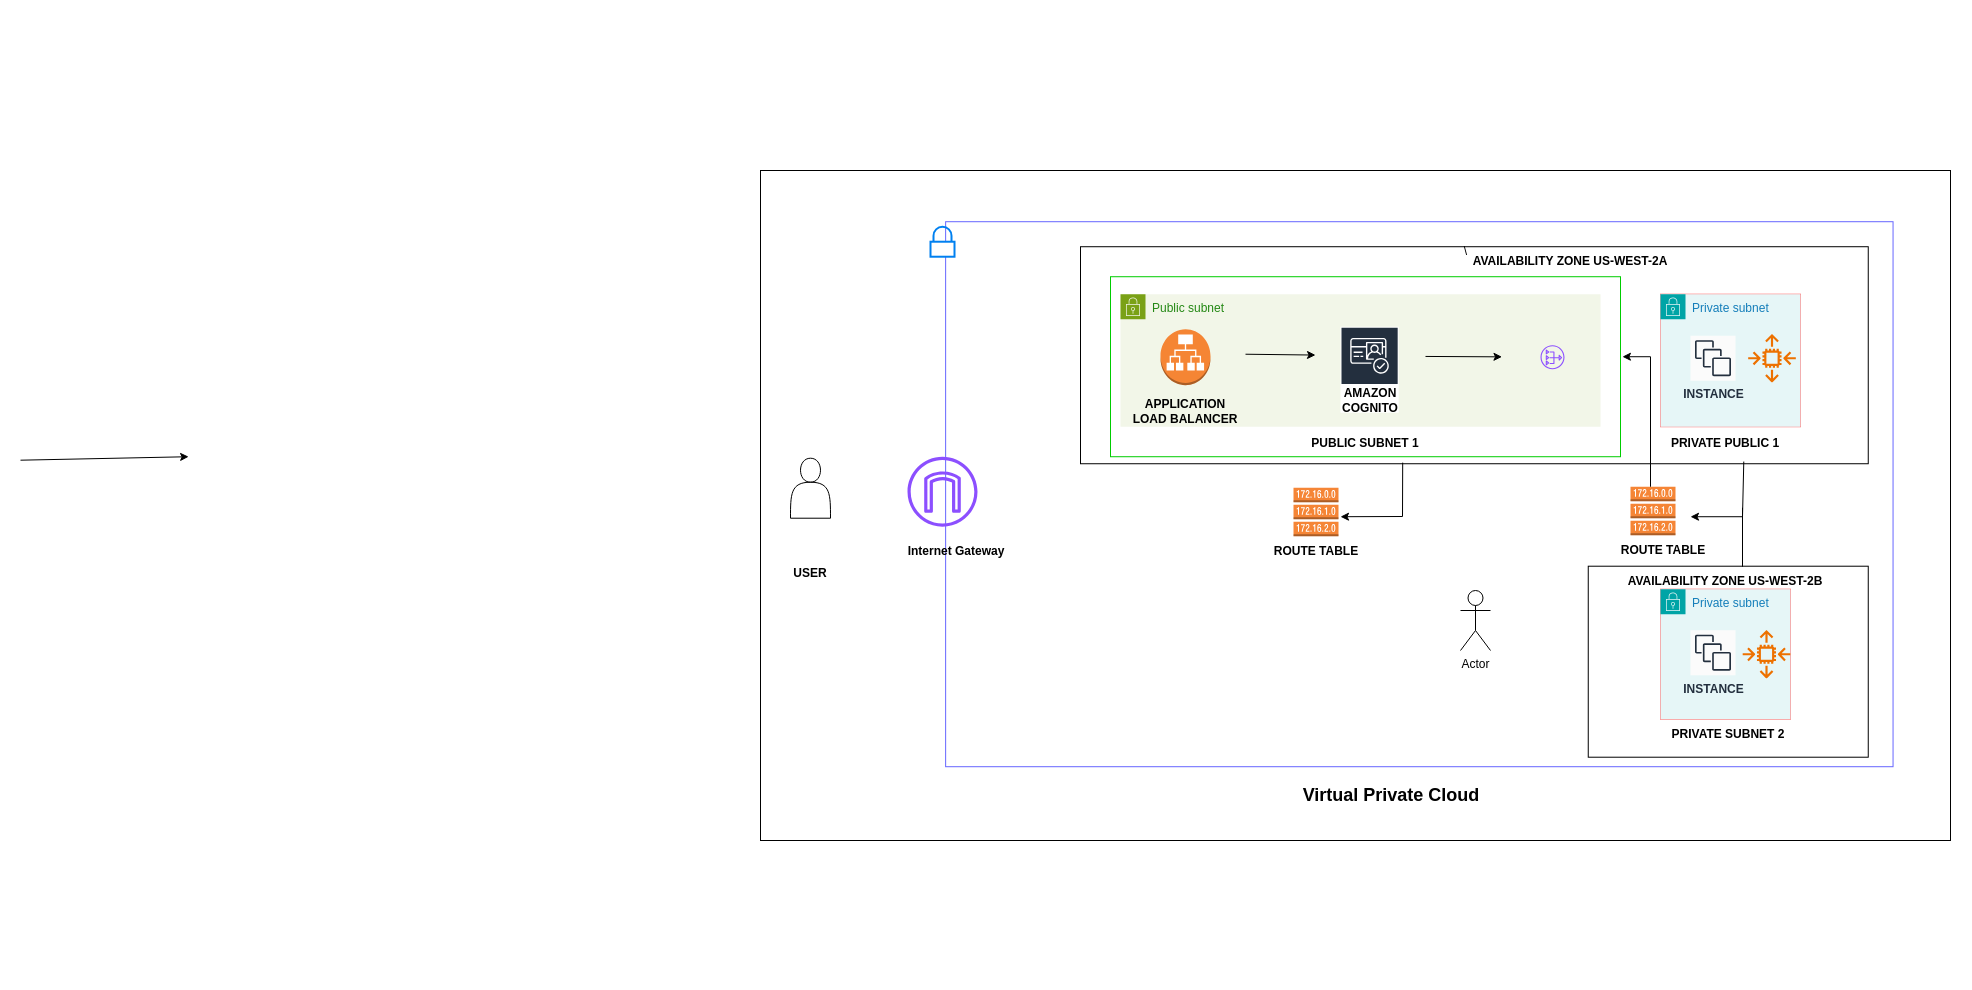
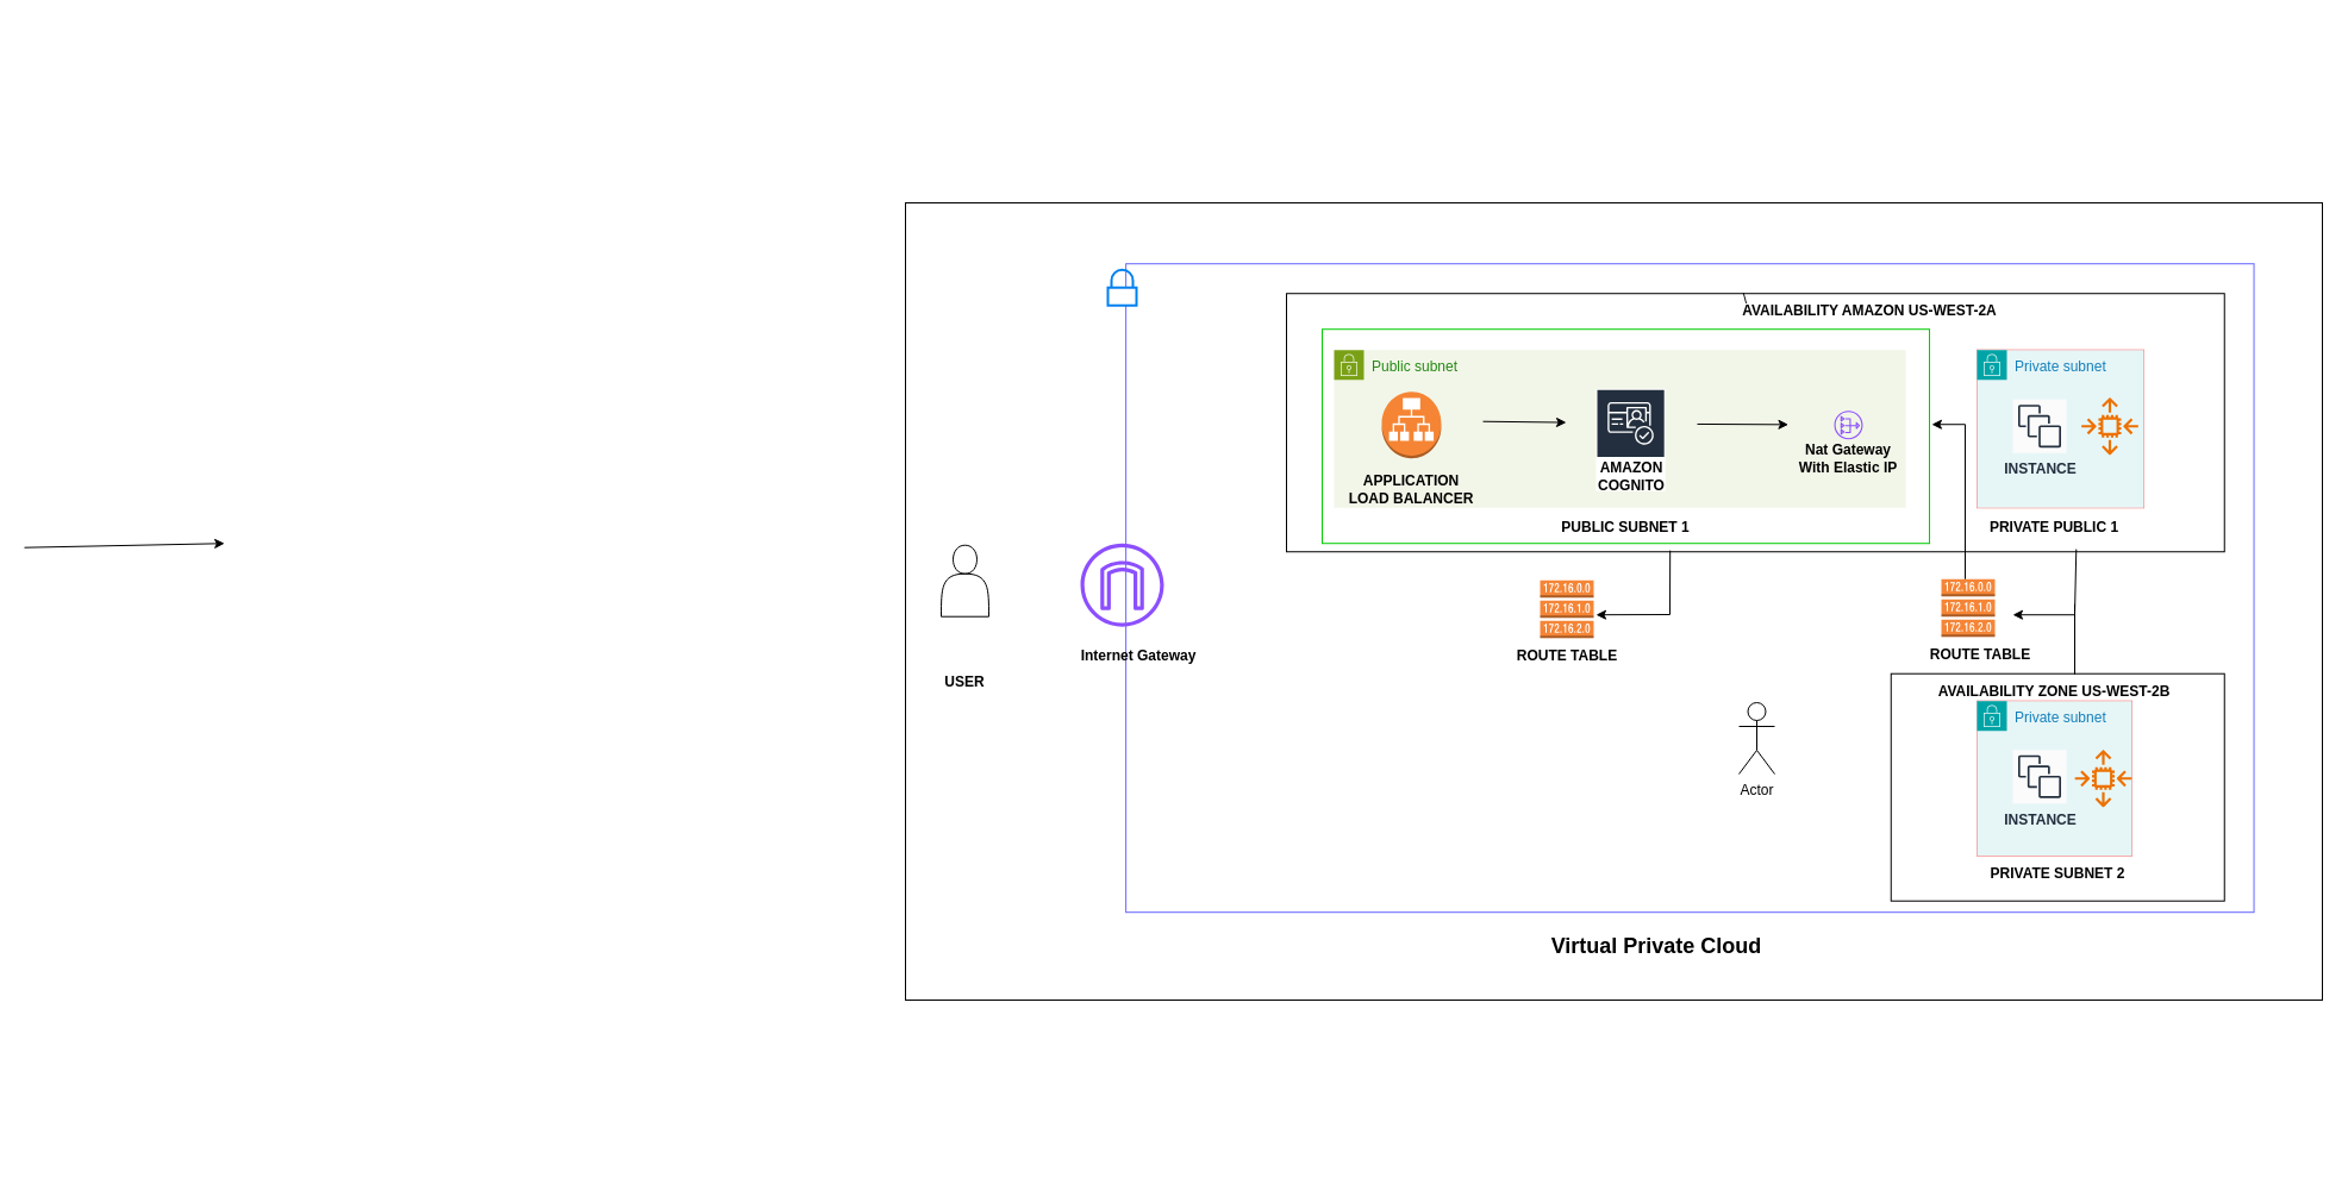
  <mxCell id="0" />
  <mxCell id="1" parent="0" />
  <mxCell id="2" value="" style="rounded=0;whiteSpace=wrap;html=1;" vertex="1" parent="1"><mxGeometry x="760" y="170" width="1190" height="670" as="geometry" /></mxCell>
  <mxCell id="3" value="" style="rounded=0;whiteSpace=wrap;html=1;fillColor=none;" vertex="1" parent="1"><mxGeometry x="1080" y="246.22" width="787.75" height="217.02" as="geometry" /></mxCell>
  <mxCell id="4" value="" style="rounded=0;whiteSpace=wrap;html=1;rotation=90;strokeColor=#6666FF;fillColor=none;" parent="1" vertex="1"><mxGeometry x="1146.34" y="20" width="545" height="947.42" as="geometry" /></mxCell>
  <mxCell id="5" value="" style="rounded=0;whiteSpace=wrap;html=1;strokeColor=#00CC00;" parent="1" vertex="1"><mxGeometry x="1110" y="276.22" width="510" height="180" as="geometry" /></mxCell>
  <mxCell id="6" value="Public subnet" style="points=[[0,0],[0.25,0],[0.5,0],[0.75,0],[1,0],[1,0.25],[1,0.5],[1,0.75],[1,1],[0.75,1],[0.5,1],[0.25,1],[0,1],[0,0.75],[0,0.5],[0,0.25]];outlineConnect=0;gradientColor=none;html=1;whiteSpace=wrap;fontSize=12;fontStyle=0;container=1;pointerEvents=0;collapsible=0;recursiveResize=0;shape=mxgraph.aws4.group;grIcon=mxgraph.aws4.group_security_group;grStroke=0;strokeColor=#7AA116;fillColor=#F2F6E8;verticalAlign=top;align=left;spacingLeft=30;fontColor=#248814;dashed=0;" parent="1" vertex="1"><mxGeometry x="1120" y="293.71" width="480" height="132.51" as="geometry" /></mxCell>
  <mxCell id="7" value="" style="sketch=0;outlineConnect=0;fontColor=#232F3E;gradientColor=none;fillColor=#8C4FFF;strokeColor=none;dashed=0;verticalLabelPosition=bottom;verticalAlign=top;align=center;html=1;fontSize=12;fontStyle=0;aspect=fixed;pointerEvents=1;shape=mxgraph.aws4.nat_gateway;" parent="6" vertex="1"><mxGeometry x="420.0" y="51.01" width="24" height="24" as="geometry" /></mxCell>
+ <mxCell id="8" value="&lt;b&gt;Nat Gateway With Elastic IP&lt;/b&gt;" style="text;html=1;align=center;verticalAlign=middle;whiteSpace=wrap;rounded=0;" parent="6" vertex="1"><mxGeometry x="389" y="76.01" width="86" height="30" as="geometry" /></mxCell>
  <mxCell id="9" value="" style="outlineConnect=0;dashed=0;verticalLabelPosition=bottom;verticalAlign=top;align=center;html=1;shape=mxgraph.aws3.application_load_balancer;fillColor=#F58534;gradientColor=none;" parent="6" vertex="1"><mxGeometry x="40" y="35.01" width="50" height="56" as="geometry" /></mxCell>
  <mxCell id="10" value="" style="endArrow=classic;html=1;rounded=0;entryX=0.493;entryY=1.008;entryDx=0;entryDy=0;entryPerimeter=0;" parent="6" edge="1"><mxGeometry width="50" height="50" relative="1" as="geometry"><mxPoint x="305" y="62.24" as="sourcePoint" /><mxPoint x="381.484" y="62.645" as="targetPoint" /></mxGeometry></mxCell>
  <mxCell id="11" value="" style="sketch=0;outlineConnect=0;fontColor=#232F3E;gradientColor=none;strokeColor=#ffffff;fillColor=#232F3E;dashed=0;verticalLabelPosition=middle;verticalAlign=bottom;align=center;html=1;whiteSpace=wrap;fontSize=10;fontStyle=1;spacing=3;shape=mxgraph.aws4.productIcon;prIcon=mxgraph.aws4.cognito;" parent="6" vertex="1"><mxGeometry x="220" y="32.51" width="58.18" height="86" as="geometry" /></mxCell>
  <mxCell id="12" value="&lt;b&gt;AMAZON COGNITO&lt;/b&gt;" style="text;html=1;align=center;verticalAlign=middle;whiteSpace=wrap;rounded=0;" parent="6" vertex="1"><mxGeometry x="195.0" y="91.01" width="110" height="30" as="geometry" /></mxCell>
  <mxCell id="13" value="" style="endArrow=classic;html=1;rounded=0;" parent="6" edge="1"><mxGeometry width="50" height="50" relative="1" as="geometry"><mxPoint x="125.0" y="60.009" as="sourcePoint" /><mxPoint x="195" y="60.86" as="targetPoint" /></mxGeometry></mxCell>
  <mxCell id="14" value="&lt;b&gt;APPLICATION LOAD BALANCER&lt;/b&gt;" style="text;html=1;align=center;verticalAlign=middle;whiteSpace=wrap;rounded=0;" parent="6" vertex="1"><mxGeometry x="10" y="102.51" width="110" height="30" as="geometry" /></mxCell>
  <mxCell id="15" value="" style="shape=actor;whiteSpace=wrap;html=1;" parent="1" vertex="1"><mxGeometry x="790" y="457.71" width="40" height="60" as="geometry" /></mxCell>
  <mxCell id="16" value="&lt;b&gt;USER&lt;/b&gt;" style="text;html=1;align=center;verticalAlign=middle;whiteSpace=wrap;rounded=0;" parent="1" vertex="1"><mxGeometry x="780" y="557.71" width="60" height="30" as="geometry" /></mxCell>
  <mxCell id="17" value="&lt;b&gt;PRIVATE SUBNET 2&lt;/b&gt;" style="text;html=1;align=center;verticalAlign=middle;whiteSpace=wrap;rounded=0;" parent="1" vertex="1"><mxGeometry x="1662.75" y="718.71" width="130" height="30" as="geometry" /></mxCell>
  <mxCell id="18" value="&lt;b&gt;PRIVATE PUBLIC 1&lt;/b&gt;" style="text;html=1;align=center;verticalAlign=middle;whiteSpace=wrap;rounded=0;" parent="1" vertex="1"><mxGeometry x="1660" y="427.71" width="130" height="30" as="geometry" /></mxCell>
  <mxCell id="19" value="&lt;b&gt;ROUTE TABLE&lt;/b&gt;" style="text;html=1;align=center;verticalAlign=middle;whiteSpace=wrap;rounded=0;" parent="1" vertex="1"><mxGeometry x="1260.5" y="535.71" width="110" height="30" as="geometry" /></mxCell>
  <mxCell id="20" value="" style="rounded=0;whiteSpace=wrap;html=1;strokeColor=#FF6666;fillColor=#FBFBFB;" parent="1" vertex="1"><mxGeometry x="1660" y="588.71" width="130" height="130" as="geometry" /></mxCell>
  <mxCell id="21" value="Private subnet" style="points=[[0,0],[0.25,0],[0.5,0],[0.75,0],[1,0],[1,0.25],[1,0.5],[1,0.75],[1,1],[0.75,1],[0.5,1],[0.25,1],[0,1],[0,0.75],[0,0.5],[0,0.25]];outlineConnect=0;gradientColor=none;html=1;whiteSpace=wrap;fontSize=12;fontStyle=0;container=1;pointerEvents=0;collapsible=0;recursiveResize=0;shape=mxgraph.aws4.group;grIcon=mxgraph.aws4.group_security_group;grStroke=0;strokeColor=#00A4A6;fillColor=#E6F6F7;verticalAlign=top;align=left;spacingLeft=30;fontColor=#147EBA;dashed=0;" parent="1" vertex="1"><mxGeometry x="1660" y="588.71" width="130" height="130" as="geometry" /></mxCell>
  <mxCell id="22" value="" style="sketch=0;outlineConnect=0;fontColor=#232F3E;gradientColor=none;fillColor=#ED7100;strokeColor=none;dashed=0;verticalLabelPosition=bottom;verticalAlign=top;align=center;html=1;fontSize=12;fontStyle=0;aspect=fixed;pointerEvents=1;shape=mxgraph.aws4.auto_scaling2;" parent="21" vertex="1"><mxGeometry x="82" y="41.01" width="48" height="48" as="geometry" /></mxCell>
  <mxCell id="23" value="&lt;b&gt;INSTANCE&lt;/b&gt;" style="sketch=0;outlineConnect=0;fontColor=#232F3E;gradientColor=none;strokeColor=#232F3E;fillColor=#FBFBFB;dashed=0;verticalLabelPosition=bottom;verticalAlign=top;align=center;html=1;fontSize=12;fontStyle=0;aspect=fixed;shape=mxgraph.aws4.resourceIcon;resIcon=mxgraph.aws4.instances;" parent="21" vertex="1"><mxGeometry x="30" y="41.01" width="45" height="45" as="geometry" /></mxCell>
  <mxCell id="24" value="" style="rounded=0;whiteSpace=wrap;html=1;strokeColor=#FF6666;fillColor=#FBFBFB;" parent="1" vertex="1"><mxGeometry x="1660" y="293.71" width="140" height="132.51" as="geometry" /></mxCell>
  <mxCell id="25" value="Private subnet" style="points=[[0,0],[0.25,0],[0.5,0],[0.75,0],[1,0],[1,0.25],[1,0.5],[1,0.75],[1,1],[0.75,1],[0.5,1],[0.25,1],[0,1],[0,0.75],[0,0.5],[0,0.25]];outlineConnect=0;gradientColor=none;html=1;whiteSpace=wrap;fontSize=12;fontStyle=0;container=1;pointerEvents=0;collapsible=0;recursiveResize=0;shape=mxgraph.aws4.group;grIcon=mxgraph.aws4.group_security_group;grStroke=0;strokeColor=#00A4A6;fillColor=#E6F6F7;verticalAlign=top;align=left;spacingLeft=30;fontColor=#147EBA;dashed=0;" parent="1" vertex="1"><mxGeometry x="1660" y="293.71" width="140" height="132.51" as="geometry" /></mxCell>
  <mxCell id="26" value="" style="sketch=0;outlineConnect=0;fontColor=#232F3E;gradientColor=none;fillColor=#ED7100;strokeColor=none;dashed=0;verticalLabelPosition=bottom;verticalAlign=top;align=center;html=1;fontSize=12;fontStyle=0;aspect=fixed;pointerEvents=1;shape=mxgraph.aws4.auto_scaling2;" parent="25" vertex="1"><mxGeometry x="87.5" y="40" width="48" height="48" as="geometry" /></mxCell>
  <mxCell id="27" value="&lt;b&gt;INSTANCE&lt;/b&gt;" style="sketch=0;outlineConnect=0;fontColor=#232F3E;gradientColor=none;strokeColor=#232F3E;fillColor=#FBFBFB;dashed=0;verticalLabelPosition=bottom;verticalAlign=top;align=center;html=1;fontSize=12;fontStyle=0;aspect=fixed;shape=mxgraph.aws4.resourceIcon;resIcon=mxgraph.aws4.instances;" parent="25" vertex="1"><mxGeometry x="30" y="41.5" width="45" height="45" as="geometry" /></mxCell>
  <mxCell id="28" value="&lt;b&gt;AVAILABILITY ZONE US-WEST-2B&lt;/b&gt;" style="text;html=1;align=center;verticalAlign=middle;whiteSpace=wrap;rounded=0;" parent="1" vertex="1"><mxGeometry x="1585" y="565.71" width="280" height="30" as="geometry" /></mxCell>
  <mxCell id="29" value="" style="rounded=0;whiteSpace=wrap;html=1;fillColor=none;" parent="1" vertex="1"><mxGeometry x="1587.75" y="565.71" width="280" height="191" as="geometry" /></mxCell>
  <mxCell id="30" value="" style="endArrow=classic;html=1;rounded=0;exitX=1.047;exitY=0.641;exitDx=0;exitDy=0;exitPerimeter=0;" parent="1" edge="1"><mxGeometry width="50" height="50" relative="1" as="geometry"><mxPoint x="20" y="459.7" as="sourcePoint" /><mxPoint x="188.12" y="456.219" as="targetPoint" /></mxGeometry></mxCell>
  <mxCell id="31" value="" style="sketch=0;outlineConnect=0;fontColor=#232F3E;gradientColor=none;fillColor=#8C4FFF;strokeColor=none;dashed=0;verticalLabelPosition=bottom;verticalAlign=top;align=center;html=1;fontSize=12;fontStyle=0;aspect=fixed;pointerEvents=1;shape=mxgraph.aws4.internet_gateway;" parent="1" vertex="1"><mxGeometry x="907" y="456.22" width="70" height="70" as="geometry" /></mxCell>
  <mxCell id="32" value="" style="html=1;verticalLabelPosition=bottom;align=center;labelBackgroundColor=#ffffff;verticalAlign=top;strokeWidth=2;strokeColor=#0080F0;shadow=0;dashed=0;shape=mxgraph.ios7.icons.locked;" parent="1" vertex="1"><mxGeometry x="930" y="226.22" width="24" height="30" as="geometry" /></mxCell>
  <mxCell id="33" value="" style="outlineConnect=0;dashed=0;verticalLabelPosition=bottom;verticalAlign=top;align=center;html=1;shape=mxgraph.aws3.route_table;fillColor=#F58536;gradientColor=none;" parent="1" vertex="1"><mxGeometry x="1630" y="486.22" width="45" height="48.49" as="geometry" /></mxCell>
  <mxCell id="34" value="" style="outlineConnect=0;dashed=0;verticalLabelPosition=bottom;verticalAlign=top;align=center;html=1;shape=mxgraph.aws3.route_table;fillColor=#F58536;gradientColor=none;" parent="1" vertex="1"><mxGeometry x="1293" y="487.22" width="45" height="48.49" as="geometry" /></mxCell>
  <mxCell id="35" value="&lt;b&gt;ROUTE TABLE&lt;/b&gt;" style="text;html=1;align=center;verticalAlign=middle;whiteSpace=wrap;rounded=0;" parent="1" vertex="1"><mxGeometry x="1607.5" y="534.71" width="110" height="30" as="geometry" /></mxCell>
  <mxCell id="36" value="" style="endArrow=classic;html=1;rounded=0;exitX=0.409;exitY=0.995;exitDx=0;exitDy=0;exitPerimeter=0;" parent="1" edge="1"><mxGeometry width="50" height="50" relative="1" as="geometry"><mxPoint x="1402.19" y="462.155" as="sourcePoint" /><mxPoint x="1340" y="516.22" as="targetPoint" /><Array as="points"><mxPoint x="1402" y="516" /></Array></mxGeometry></mxCell>
  <mxCell id="37" value="" style="endArrow=classic;html=1;rounded=0;exitX=0.842;exitY=0.99;exitDx=0;exitDy=0;exitPerimeter=0;" parent="1" edge="1"><mxGeometry width="50" height="50" relative="1" as="geometry"><mxPoint x="1743.286" y="461.07" as="sourcePoint" /><mxPoint x="1690" y="516.22" as="targetPoint" /><Array as="points"><mxPoint x="1742" y="516.22" /></Array></mxGeometry></mxCell>
  <mxCell id="38" value="" style="endArrow=none;html=1;rounded=0;exitX=0.401;exitY=-0.004;exitDx=0;exitDy=0;exitPerimeter=0;" parent="1" edge="1"><mxGeometry width="50" height="50" relative="1" as="geometry"><mxPoint x="1742" y="566.22" as="sourcePoint" /><mxPoint x="1742" y="507.22" as="targetPoint" /></mxGeometry></mxCell>
  <mxCell id="39" value="" style="endArrow=classic;html=1;rounded=0;" parent="1" edge="1"><mxGeometry width="50" height="50" relative="1" as="geometry"><mxPoint x="1650" y="486.22" as="sourcePoint" /><mxPoint x="1621.922" y="356.22" as="targetPoint" /><Array as="points"><mxPoint x="1650" y="356.22" /></Array></mxGeometry></mxCell>
  <mxCell id="40" style="edgeStyle=none;rounded=0;orthogonalLoop=1;jettySize=auto;html=1;exitX=0.5;exitY=0;exitDx=0;exitDy=0;" parent="1" source="4" target="4" edge="1"><mxGeometry relative="1" as="geometry" /></mxCell>
  <mxCell id="41" value="\" style="text;html=1;align=center;verticalAlign=middle;resizable=0;points=[];autosize=1;strokeColor=none;fillColor=none;" parent="1" vertex="1"><mxGeometry x="1450" y="236.22" width="30" height="30" as="geometry" /></mxCell>
  <mxCell id="42" value="&lt;b&gt;PUBLIC SUBNET 1&lt;/b&gt;" style="text;html=1;align=center;verticalAlign=middle;whiteSpace=wrap;rounded=0;" parent="1" vertex="1"><mxGeometry x="1300" y="427.71" width="130" height="30" as="geometry" /></mxCell>
- <mxCell id="43" value="&lt;b&gt;AVAILABILITY ZONE US-WEST-2A&lt;/b&gt;" style="text;html=1;align=center;verticalAlign=middle;whiteSpace=wrap;rounded=0;" parent="1" vertex="1"><mxGeometry x="1430" y="246.22" width="280" height="30" as="geometry" /></mxCell>
+ <mxCell id="43" value="&lt;b&gt;AVAILABILITY AMAZON US-WEST-2A&lt;/b&gt;" style="text;html=1;align=center;verticalAlign=middle;whiteSpace=wrap;rounded=0;" parent="1" vertex="1"><mxGeometry x="1430" y="246.22" width="280" height="30" as="geometry" /></mxCell>
  <mxCell id="44" value="&lt;b&gt;Internet Gateway&lt;/b&gt;" style="text;html=1;align=center;verticalAlign=middle;whiteSpace=wrap;rounded=0;" vertex="1" parent="1"><mxGeometry x="890" y="535.71" width="131.88" height="30" as="geometry" /></mxCell>
  <mxCell id="45" value="&lt;b&gt;&lt;font style=&quot;font-size: 18px;&quot;&gt;Virtual Private Cloud&lt;/font&gt;&lt;/b&gt;" style="text;html=1;align=center;verticalAlign=middle;whiteSpace=wrap;rounded=0;" vertex="1" parent="1"><mxGeometry x="1260.5" y="780" width="259.5" height="30" as="geometry" /></mxCell>
  <mxCell id="46" value="Actor" style="shape=umlActor;verticalLabelPosition=bottom;verticalAlign=top;html=1;outlineConnect=0;" vertex="1" parent="1"><mxGeometry x="1460" y="590" width="30" height="60" as="geometry" /></mxCell>
